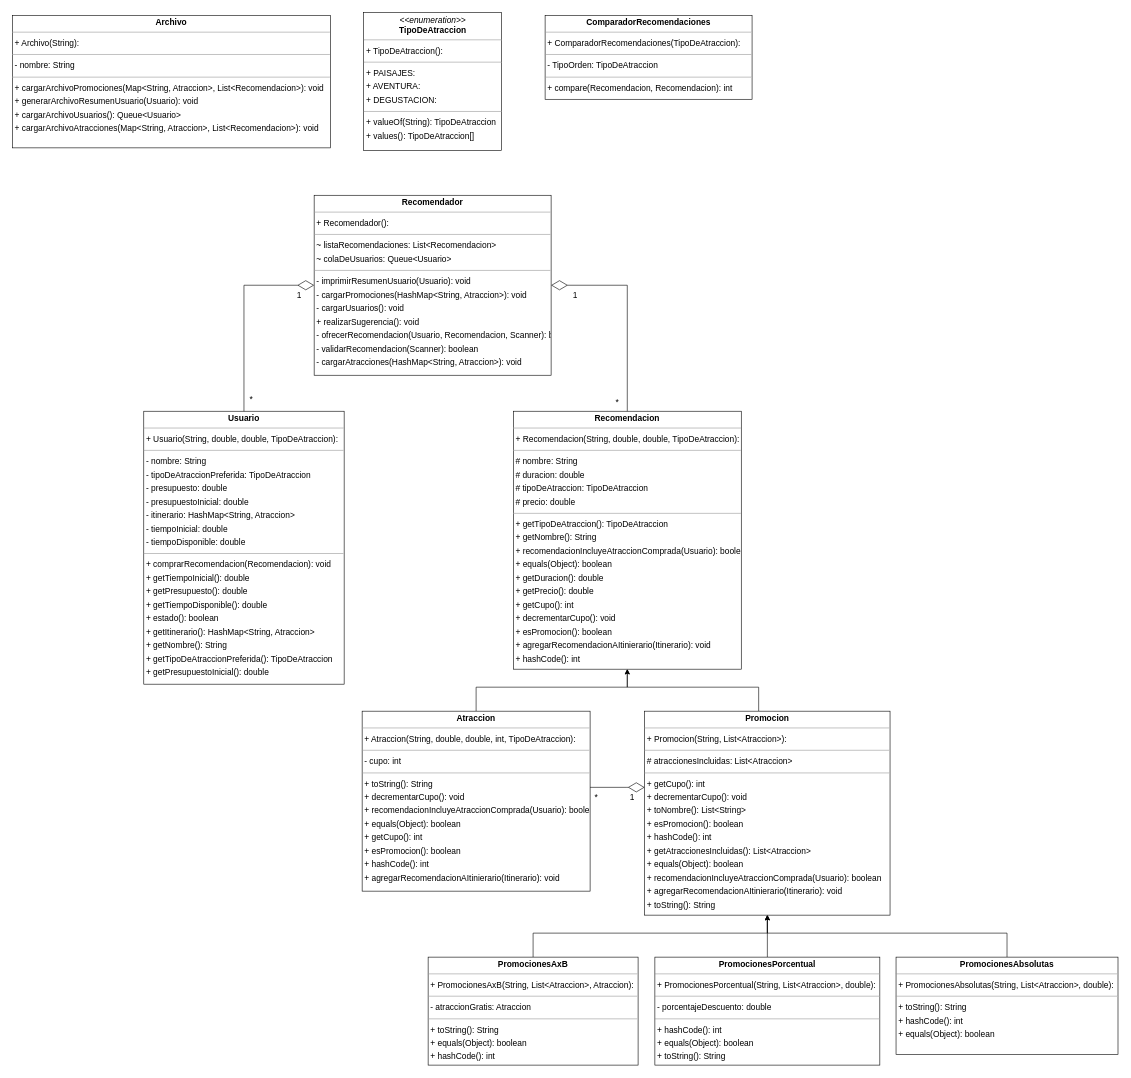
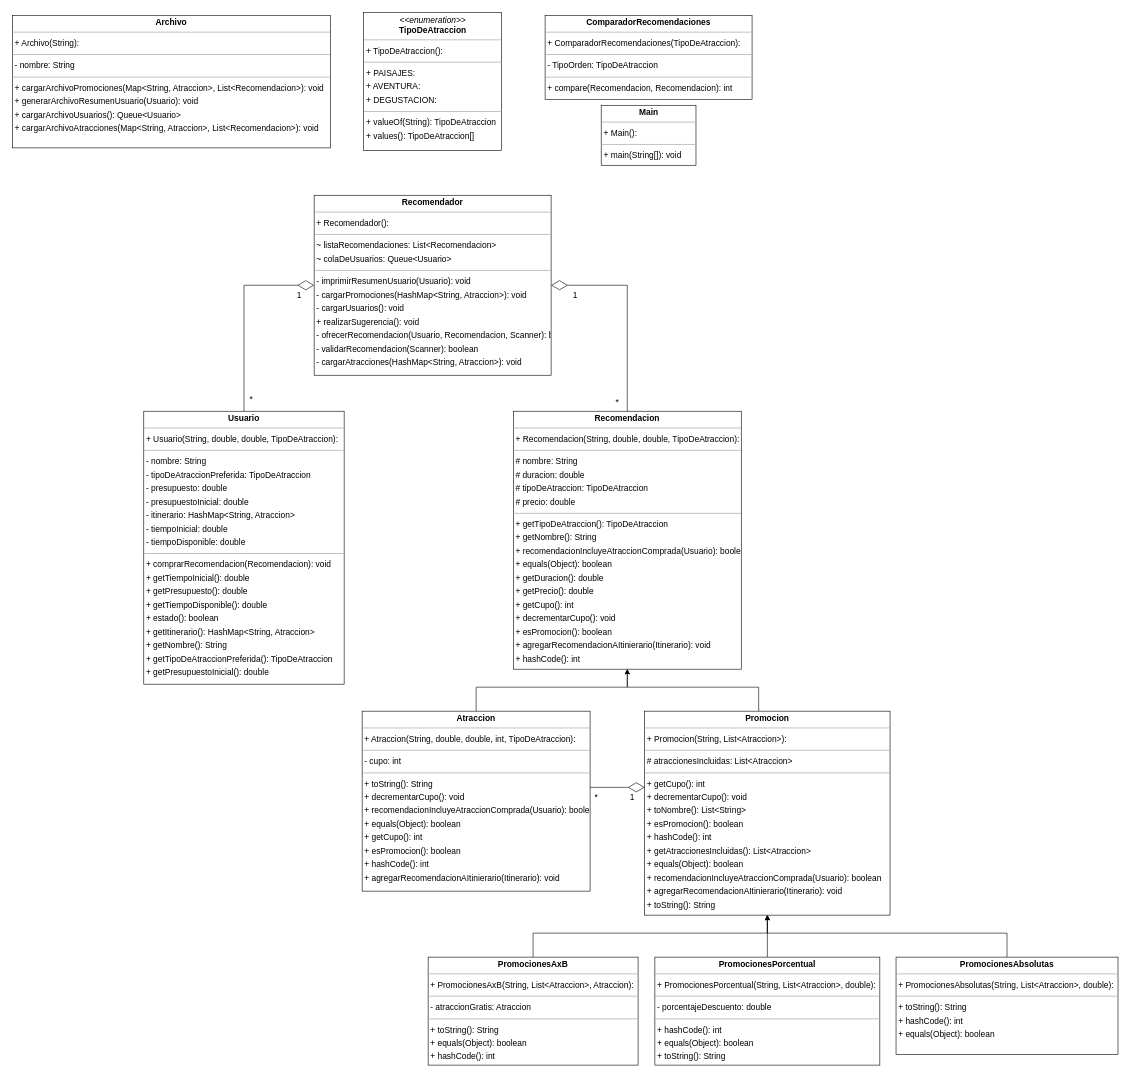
  <mxCell id="0" />
  <mxCell id="1" parent="0" />
  <mxCell id="2" value="&lt;p style=&quot;margin:0px;margin-top:4px;text-align:center;&quot;&gt;&lt;b&gt;Archivo&lt;/b&gt;&lt;/p&gt;&lt;hr size=&quot;1&quot;/&gt;&lt;p style=&quot;margin:0 0 0 4px;line-height:1.6;&quot;&gt;+ Archivo(String): &lt;/p&gt;&lt;hr size=&quot;1&quot;/&gt;&lt;p style=&quot;margin:0 0 0 4px;line-height:1.6;&quot;&gt;- nombre: String&lt;/p&gt;&lt;hr size=&quot;1&quot;/&gt;&lt;p style=&quot;margin:0 0 0 4px;line-height:1.6;&quot;&gt;+ cargarArchivoPromociones(Map&amp;lt;String, Atraccion&amp;gt;, List&amp;lt;Recomendacion&amp;gt;): void&lt;br/&gt;+ generarArchivoResumenUsuario(Usuario): void&lt;br/&gt;+ cargarArchivoUsuarios(): Queue&amp;lt;Usuario&amp;gt;&lt;br/&gt;+ cargarArchivoAtracciones(Map&amp;lt;String, Atraccion&amp;gt;, List&amp;lt;Recomendacion&amp;gt;): void&lt;/p&gt;" style="verticalAlign=top;align=left;overflow=fill;fontSize=14;fontFamily=Helvetica;html=1;rounded=0;shadow=0;comic=0;labelBackgroundColor=none;strokeWidth=1;" parent="1" vertex="1"><mxGeometry x="20" y="25" width="530" height="221" as="geometry" /></mxCell>
  <mxCell id="3" style="edgeStyle=orthogonalEdgeStyle;rounded=0;orthogonalLoop=1;jettySize=auto;html=1;entryX=0.5;entryY=1;entryDx=0;entryDy=0;" parent="1" source="4" target="15" edge="1"><mxGeometry relative="1" as="geometry"><mxPoint x="1063" y="1125" as="targetPoint" /><Array as="points"><mxPoint x="793" y="1145" /><mxPoint x="1045" y="1145" /></Array></mxGeometry></mxCell>
  <mxCell id="4" value="&lt;p style=&quot;margin:0px;margin-top:4px;text-align:center;&quot;&gt;&lt;b&gt;Atraccion&lt;/b&gt;&lt;/p&gt;&lt;hr size=&quot;1&quot;/&gt;&lt;p style=&quot;margin:0 0 0 4px;line-height:1.6;&quot;&gt;+ Atraccion(String, double, double, int, TipoDeAtraccion): &lt;/p&gt;&lt;hr size=&quot;1&quot;/&gt;&lt;p style=&quot;margin:0 0 0 4px;line-height:1.6;&quot;&gt;- cupo: int&lt;/p&gt;&lt;hr size=&quot;1&quot;/&gt;&lt;p style=&quot;margin:0 0 0 4px;line-height:1.6;&quot;&gt;+ toString(): String&lt;br/&gt;+ decrementarCupo(): void&lt;br/&gt;+ recomendacionIncluyeAtraccionComprada(Usuario): boolean&lt;br/&gt;+ equals(Object): boolean&lt;br/&gt;+ getCupo(): int&lt;br/&gt;+ esPromocion(): boolean&lt;br/&gt;+ hashCode(): int&lt;br/&gt;+ agregarRecomendacionAItinierario(Itinerario): void&lt;/p&gt;" style="verticalAlign=top;align=left;overflow=fill;fontSize=14;fontFamily=Helvetica;html=1;rounded=0;shadow=0;comic=0;labelBackgroundColor=none;strokeWidth=1;" parent="1" vertex="1"><mxGeometry x="603" y="1185" width="380" height="300" as="geometry" /></mxCell>
  <mxCell id="5" value="&lt;p style=&quot;margin:0px;margin-top:4px;text-align:center;&quot;&gt;&lt;b&gt;ComparadorRecomendaciones&lt;/b&gt;&lt;/p&gt;&lt;hr size=&quot;1&quot;/&gt;&lt;p style=&quot;margin:0 0 0 4px;line-height:1.6;&quot;&gt;+ ComparadorRecomendaciones(TipoDeAtraccion): &lt;/p&gt;&lt;hr size=&quot;1&quot;/&gt;&lt;p style=&quot;margin:0 0 0 4px;line-height:1.6;&quot;&gt;- TipoOrden: TipoDeAtraccion&lt;/p&gt;&lt;hr size=&quot;1&quot;/&gt;&lt;p style=&quot;margin:0 0 0 4px;line-height:1.6;&quot;&gt;+ compare(Recomendacion, Recomendacion): int&lt;/p&gt;" style="verticalAlign=top;align=left;overflow=fill;fontSize=14;fontFamily=Helvetica;html=1;rounded=0;shadow=0;comic=0;labelBackgroundColor=none;strokeWidth=1;" parent="1" vertex="1"><mxGeometry x="908" y="25" width="345" height="140" as="geometry" /></mxCell>
+ <mxCell id="6" value="&lt;p style=&quot;margin:0px;margin-top:4px;text-align:center;&quot;&gt;&lt;b&gt;Main&lt;/b&gt;&lt;/p&gt;&lt;hr size=&quot;1&quot;/&gt;&lt;p style=&quot;margin:0 0 0 4px;line-height:1.6;&quot;&gt;+ Main(): &lt;/p&gt;&lt;hr size=&quot;1&quot;/&gt;&lt;p style=&quot;margin:0 0 0 4px;line-height:1.6;&quot;&gt;+ main(String[]): void&lt;/p&gt;" style="verticalAlign=top;align=left;overflow=fill;fontSize=14;fontFamily=Helvetica;html=1;rounded=0;shadow=0;comic=0;labelBackgroundColor=none;strokeWidth=1;" parent="1" vertex="1"><mxGeometry x="1001.5" y="175" width="158" height="100" as="geometry" /></mxCell>
  <mxCell id="7" style="edgeStyle=orthogonalEdgeStyle;rounded=0;orthogonalLoop=1;jettySize=auto;html=1;entryX=0.5;entryY=1;entryDx=0;entryDy=0;" parent="1" source="8" target="15" edge="1"><mxGeometry relative="1" as="geometry"><mxPoint x="1063" y="1125" as="targetPoint" /><Array as="points"><mxPoint x="1264" y="1145" /><mxPoint x="1045" y="1145" /></Array></mxGeometry></mxCell>
  <mxCell id="8" value="&lt;p style=&quot;margin:0px;margin-top:4px;text-align:center;&quot;&gt;&lt;b&gt;Promocion&lt;/b&gt;&lt;/p&gt;&lt;hr size=&quot;1&quot;/&gt;&lt;p style=&quot;margin:0 0 0 4px;line-height:1.6;&quot;&gt;+ Promocion(String, List&amp;lt;Atraccion&amp;gt;): &lt;/p&gt;&lt;hr size=&quot;1&quot;/&gt;&lt;p style=&quot;margin:0 0 0 4px;line-height:1.6;&quot;&gt;# atraccionesIncluidas: List&amp;lt;Atraccion&amp;gt;&lt;/p&gt;&lt;hr size=&quot;1&quot;/&gt;&lt;p style=&quot;margin:0 0 0 4px;line-height:1.6;&quot;&gt;+ getCupo(): int&lt;br/&gt;+ decrementarCupo(): void&lt;br/&gt;+ toNombre(): List&amp;lt;String&amp;gt;&lt;br/&gt;+ esPromocion(): boolean&lt;br/&gt;+ hashCode(): int&lt;br/&gt;+ getAtraccionesIncluidas(): List&amp;lt;Atraccion&amp;gt;&lt;br/&gt;+ equals(Object): boolean&lt;br/&gt;+ recomendacionIncluyeAtraccionComprada(Usuario): boolean&lt;br/&gt;+ agregarRecomendacionAItinierario(Itinerario): void&lt;br/&gt;+ toString(): String&lt;/p&gt;" style="verticalAlign=top;align=left;overflow=fill;fontSize=14;fontFamily=Helvetica;html=1;rounded=0;shadow=0;comic=0;labelBackgroundColor=none;strokeWidth=1;" parent="1" vertex="1"><mxGeometry x="1074" y="1185" width="409" height="340" as="geometry" /></mxCell>
  <mxCell id="9" style="edgeStyle=orthogonalEdgeStyle;rounded=0;orthogonalLoop=1;jettySize=auto;html=1;entryX=0.5;entryY=1;entryDx=0;entryDy=0;" parent="1" source="10" target="8" edge="1"><mxGeometry relative="1" as="geometry"><mxPoint x="1263" y="1485" as="targetPoint" /><Array as="points"><mxPoint x="1678" y="1555" /><mxPoint x="1278" y="1555" /></Array></mxGeometry></mxCell>
  <mxCell id="10" value="&lt;p style=&quot;margin:0px;margin-top:4px;text-align:center;&quot;&gt;&lt;b&gt;PromocionesAbsolutas&lt;/b&gt;&lt;/p&gt;&lt;hr size=&quot;1&quot;/&gt;&lt;p style=&quot;margin:0 0 0 4px;line-height:1.6;&quot;&gt;+ PromocionesAbsolutas(String, List&amp;lt;Atraccion&amp;gt;, double): &lt;/p&gt;&lt;hr size=&quot;1&quot;/&gt;&lt;p style=&quot;margin:0 0 0 4px;line-height:1.6;&quot;&gt;+ toString(): String&lt;br/&gt;+ hashCode(): int&lt;br/&gt;+ equals(Object): boolean&lt;/p&gt;" style="verticalAlign=top;align=left;overflow=fill;fontSize=14;fontFamily=Helvetica;html=1;rounded=0;shadow=0;comic=0;labelBackgroundColor=none;strokeWidth=1;" parent="1" vertex="1"><mxGeometry x="1493" y="1595" width="370" height="162" as="geometry" /></mxCell>
  <mxCell id="11" style="edgeStyle=orthogonalEdgeStyle;rounded=0;orthogonalLoop=1;jettySize=auto;html=1;entryX=0.5;entryY=1;entryDx=0;entryDy=0;exitX=0.5;exitY=0;exitDx=0;exitDy=0;" parent="1" source="12" target="8" edge="1"><mxGeometry relative="1" as="geometry"><Array as="points"><mxPoint x="888" y="1555" /><mxPoint x="1278" y="1555" /></Array></mxGeometry></mxCell>
  <mxCell id="12" value="&lt;p style=&quot;margin:0px;margin-top:4px;text-align:center;&quot;&gt;&lt;b&gt;PromocionesAxB&lt;/b&gt;&lt;/p&gt;&lt;hr size=&quot;1&quot;/&gt;&lt;p style=&quot;margin:0 0 0 4px;line-height:1.6;&quot;&gt;+ PromocionesAxB(String, List&amp;lt;Atraccion&amp;gt;, Atraccion): &lt;/p&gt;&lt;hr size=&quot;1&quot;/&gt;&lt;p style=&quot;margin:0 0 0 4px;line-height:1.6;&quot;&gt;- atraccionGratis: Atraccion&lt;/p&gt;&lt;hr size=&quot;1&quot;/&gt;&lt;p style=&quot;margin:0 0 0 4px;line-height:1.6;&quot;&gt;+ toString(): String&lt;br/&gt;+ equals(Object): boolean&lt;br/&gt;+ hashCode(): int&lt;/p&gt;" style="verticalAlign=top;align=left;overflow=fill;fontSize=14;fontFamily=Helvetica;html=1;rounded=0;shadow=0;comic=0;labelBackgroundColor=none;strokeWidth=1;" parent="1" vertex="1"><mxGeometry x="713" y="1595" width="350" height="180" as="geometry" /></mxCell>
  <mxCell id="13" value="" style="edgeStyle=orthogonalEdgeStyle;rounded=0;orthogonalLoop=1;jettySize=auto;html=1;" parent="1" source="14" target="8" edge="1"><mxGeometry relative="1" as="geometry" /></mxCell>
  <mxCell id="14" value="&lt;p style=&quot;margin:0px;margin-top:4px;text-align:center;&quot;&gt;&lt;b&gt;PromocionesPorcentual&lt;/b&gt;&lt;/p&gt;&lt;hr size=&quot;1&quot;/&gt;&lt;p style=&quot;margin:0 0 0 4px;line-height:1.6;&quot;&gt;+ PromocionesPorcentual(String, List&amp;lt;Atraccion&amp;gt;, double): &lt;/p&gt;&lt;hr size=&quot;1&quot;/&gt;&lt;p style=&quot;margin:0 0 0 4px;line-height:1.6;&quot;&gt;- porcentajeDescuento: double&lt;/p&gt;&lt;hr size=&quot;1&quot;/&gt;&lt;p style=&quot;margin:0 0 0 4px;line-height:1.6;&quot;&gt;+ hashCode(): int&lt;br/&gt;+ equals(Object): boolean&lt;br/&gt;+ toString(): String&lt;/p&gt;" style="verticalAlign=top;align=left;overflow=fill;fontSize=14;fontFamily=Helvetica;html=1;rounded=0;shadow=0;comic=0;labelBackgroundColor=none;strokeWidth=1;" parent="1" vertex="1"><mxGeometry x="1091" y="1595" width="375" height="180" as="geometry" /></mxCell>
  <mxCell id="15" value="&lt;p style=&quot;margin:0px;margin-top:4px;text-align:center;&quot;&gt;&lt;b&gt;Recomendacion&lt;/b&gt;&lt;/p&gt;&lt;hr size=&quot;1&quot;/&gt;&lt;p style=&quot;margin:0 0 0 4px;line-height:1.6;&quot;&gt;+ Recomendacion(String, double, double, TipoDeAtraccion): &lt;/p&gt;&lt;hr size=&quot;1&quot;/&gt;&lt;p style=&quot;margin:0 0 0 4px;line-height:1.6;&quot;&gt;# nombre: String&lt;br/&gt;# duracion: double&lt;br/&gt;# tipoDeAtraccion: TipoDeAtraccion&lt;br/&gt;# precio: double&lt;/p&gt;&lt;hr size=&quot;1&quot;/&gt;&lt;p style=&quot;margin:0 0 0 4px;line-height:1.6;&quot;&gt;+ getTipoDeAtraccion(): TipoDeAtraccion&lt;br/&gt;+ getNombre(): String&lt;br/&gt;+ recomendacionIncluyeAtraccionComprada(Usuario): boolean&lt;br/&gt;+ equals(Object): boolean&lt;br/&gt;+ getDuracion(): double&lt;br/&gt;+ getPrecio(): double&lt;br/&gt;+ getCupo(): int&lt;br/&gt;+ decrementarCupo(): void&lt;br/&gt;+ esPromocion(): boolean&lt;br/&gt;+ agregarRecomendacionAItinierario(Itinerario): void&lt;br/&gt;+ hashCode(): int&lt;/p&gt;" style="verticalAlign=top;align=left;overflow=fill;fontSize=14;fontFamily=Helvetica;html=1;rounded=0;shadow=0;comic=0;labelBackgroundColor=none;strokeWidth=1;" parent="1" vertex="1"><mxGeometry x="855" y="685" width="380" height="430" as="geometry" /></mxCell>
  <mxCell id="16" value="&lt;p style=&quot;margin:0px;margin-top:4px;text-align:center;&quot;&gt;&lt;b&gt;Recomendador&lt;/b&gt;&lt;/p&gt;&lt;hr size=&quot;1&quot;/&gt;&lt;p style=&quot;margin:0 0 0 4px;line-height:1.6;&quot;&gt;+ Recomendador(): &lt;/p&gt;&lt;hr size=&quot;1&quot;/&gt;&lt;p style=&quot;margin:0 0 0 4px;line-height:1.6;&quot;&gt;~ listaRecomendaciones: List&amp;lt;Recomendacion&amp;gt;&lt;br/&gt;~ colaDeUsuarios: Queue&amp;lt;Usuario&amp;gt;&lt;/p&gt;&lt;hr size=&quot;1&quot;/&gt;&lt;p style=&quot;margin:0 0 0 4px;line-height:1.6;&quot;&gt;- imprimirResumenUsuario(Usuario): void&lt;br/&gt;- cargarPromociones(HashMap&amp;lt;String, Atraccion&amp;gt;): void&lt;br/&gt;- cargarUsuarios(): void&lt;br/&gt;+ realizarSugerencia(): void&lt;br/&gt;- ofrecerRecomendacion(Usuario, Recomendacion, Scanner): boolean&lt;br/&gt;- validarRecomendacion(Scanner): boolean&lt;br/&gt;- cargarAtracciones(HashMap&amp;lt;String, Atraccion&amp;gt;): void&lt;/p&gt;" style="verticalAlign=top;align=left;overflow=fill;fontSize=14;fontFamily=Helvetica;html=1;rounded=0;shadow=0;comic=0;labelBackgroundColor=none;strokeWidth=1;" parent="1" vertex="1"><mxGeometry x="523" y="325" width="395" height="300" as="geometry" /></mxCell>
  <mxCell id="17" value="&lt;p style=&quot;margin:0px;margin-top:4px;text-align:center;&quot;&gt;&lt;i&gt;&amp;lt;&amp;lt;enumeration&amp;gt;&amp;gt;&lt;/i&gt;&lt;br/&gt;&lt;b&gt;TipoDeAtraccion&lt;/b&gt;&lt;/p&gt;&lt;hr size=&quot;1&quot;/&gt;&lt;p style=&quot;margin:0 0 0 4px;line-height:1.6;&quot;&gt;+ TipoDeAtraccion(): &lt;/p&gt;&lt;hr size=&quot;1&quot;/&gt;&lt;p style=&quot;margin:0 0 0 4px;line-height:1.6;&quot;&gt;+ PAISAJES: &lt;br/&gt;+ AVENTURA: &lt;br/&gt;+ DEGUSTACION: &lt;/p&gt;&lt;hr size=&quot;1&quot;/&gt;&lt;p style=&quot;margin:0 0 0 4px;line-height:1.6;&quot;&gt;+ valueOf(String): TipoDeAtraccion&lt;br/&gt;+ values(): TipoDeAtraccion[]&lt;/p&gt;" style="verticalAlign=top;align=left;overflow=fill;fontSize=14;fontFamily=Helvetica;html=1;rounded=0;shadow=0;comic=0;labelBackgroundColor=none;strokeWidth=1;" parent="1" vertex="1"><mxGeometry x="605.5" y="20.5" width="230" height="230" as="geometry" /></mxCell>
  <mxCell id="18" value="&lt;p style=&quot;margin:0px;margin-top:4px;text-align:center;&quot;&gt;&lt;b&gt;Usuario&lt;/b&gt;&lt;/p&gt;&lt;hr size=&quot;1&quot;&gt;&lt;p style=&quot;margin:0 0 0 4px;line-height:1.6;&quot;&gt;+ Usuario(String, double, double, TipoDeAtraccion): &lt;/p&gt;&lt;hr size=&quot;1&quot;&gt;&lt;p style=&quot;margin:0 0 0 4px;line-height:1.6;&quot;&gt;- nombre: String&lt;br&gt;- tipoDeAtraccionPreferida: TipoDeAtraccion&lt;br&gt;- presupuesto: double&lt;br&gt;- presupuestoInicial: double&lt;br&gt;- itinerario: HashMap&amp;lt;String, Atraccion&amp;gt;&lt;br&gt;- tiempoInicial: double&lt;br&gt;- tiempoDisponible: double&lt;/p&gt;&lt;hr size=&quot;1&quot;&gt;&lt;p style=&quot;margin:0 0 0 4px;line-height:1.6;&quot;&gt;+ comprarRecomendacion(Recomendacion): void&lt;br&gt;+ getTiempoInicial(): double&lt;br&gt;+ getPresupuesto(): double&lt;br&gt;+ getTiempoDisponible(): double&lt;br&gt;+ estado(): boolean&lt;br&gt;+ getItinerario(): HashMap&amp;lt;String, Atraccion&amp;gt;&lt;br&gt;+ getNombre(): String&lt;br&gt;+ getTipoDeAtraccionPreferida(): TipoDeAtraccion&lt;br&gt;+ getPresupuestoInicial(): double&lt;/p&gt;" style="verticalAlign=top;align=left;overflow=fill;fontSize=14;fontFamily=Helvetica;html=1;rounded=0;shadow=0;comic=0;labelBackgroundColor=none;strokeWidth=1;" parent="1" vertex="1"><mxGeometry x="239" y="685" width="334" height="455" as="geometry" /></mxCell>
  <mxCell id="19" value="" style="group" parent="1" vertex="1" connectable="0"><mxGeometry x="978" y="1312" width="90" height="31" as="geometry" /></mxCell>
  <mxCell id="20" value="" style="edgeStyle=orthogonalEdgeStyle;rounded=0;orthogonalLoop=1;jettySize=auto;html=1;endArrow=diamondThin;endFill=0;endSize=25;" parent="19" source="4" target="8" edge="1"><mxGeometry relative="1" as="geometry"><Array as="points"><mxPoint x="65" /><mxPoint x="65" /></Array></mxGeometry></mxCell>
  <mxCell id="21" value="" style="group" parent="19" vertex="1" connectable="0"><mxGeometry y="1" width="90" height="30" as="geometry" /></mxCell>
  <mxCell id="22" value="&lt;font style=&quot;font-size: 14px;&quot;&gt;1&lt;/font&gt;" style="text;html=1;align=center;verticalAlign=middle;resizable=0;points=[];autosize=1;strokeColor=none;fillColor=none;" parent="21" vertex="1"><mxGeometry x="60" width="30" height="30" as="geometry" /></mxCell>
  <mxCell id="23" value="&lt;font style=&quot;font-size: 14px;&quot;&gt;*&lt;/font&gt;" style="text;html=1;align=center;verticalAlign=middle;resizable=0;points=[];autosize=1;strokeColor=none;fillColor=none;container=1;" parent="21" vertex="1"><mxGeometry width="30" height="30" as="geometry" /></mxCell>
  <mxCell id="24" value="" style="group" parent="1" vertex="1" connectable="0"><mxGeometry x="403" y="465" width="110" height="215" as="geometry" /></mxCell>
  <mxCell id="25" style="edgeStyle=orthogonalEdgeStyle;rounded=0;orthogonalLoop=1;jettySize=auto;html=1;entryX=0;entryY=0.5;entryDx=0;entryDy=0;endArrow=diamondThin;endFill=0;endSize=25;" parent="24" source="18" target="16" edge="1"><mxGeometry relative="1" as="geometry" /></mxCell>
  <mxCell id="26" value="&lt;div&gt;&lt;br&gt;&lt;/div&gt;&lt;div&gt;&lt;font style=&quot;font-size: 14px;&quot;&gt;1&lt;/font&gt;&lt;br&gt;&lt;/div&gt;" style="text;html=1;align=center;verticalAlign=middle;resizable=0;points=[];autosize=1;strokeColor=none;fillColor=none;" parent="24" vertex="1"><mxGeometry x="80" width="30" height="40" as="geometry" /></mxCell>
  <mxCell id="27" value="&lt;font style=&quot;font-size: 14px;&quot;&gt;*&lt;/font&gt;" style="text;html=1;align=center;verticalAlign=middle;resizable=0;points=[];autosize=1;strokeColor=none;fillColor=none;" parent="24" vertex="1"><mxGeometry y="185" width="30" height="30" as="geometry" /></mxCell>
  <mxCell id="28" value="" style="group" parent="1" vertex="1" connectable="0"><mxGeometry x="943" y="465" width="100" height="220" as="geometry" /></mxCell>
  <mxCell id="29" style="edgeStyle=orthogonalEdgeStyle;rounded=0;orthogonalLoop=1;jettySize=auto;html=1;entryX=1;entryY=0.5;entryDx=0;entryDy=0;endArrow=diamondThin;endFill=0;endSize=25;" parent="28" source="15" target="16" edge="1"><mxGeometry relative="1" as="geometry" /></mxCell>
  <mxCell id="30" value="&lt;div&gt;&lt;br&gt;&lt;/div&gt;&lt;div&gt;&lt;font style=&quot;font-size: 14px;&quot;&gt;1&lt;/font&gt;&lt;br&gt;&lt;/div&gt;" style="text;html=1;align=center;verticalAlign=middle;resizable=0;points=[];autosize=1;strokeColor=none;fillColor=none;" parent="28" vertex="1"><mxGeometry width="30" height="40" as="geometry" /></mxCell>
  <mxCell id="31" value="&lt;font style=&quot;font-size: 14px;&quot;&gt;*&lt;/font&gt;" style="text;html=1;align=center;verticalAlign=middle;resizable=0;points=[];autosize=1;strokeColor=none;fillColor=none;" parent="28" vertex="1"><mxGeometry x="70" y="190" width="30" height="30" as="geometry" /></mxCell>
